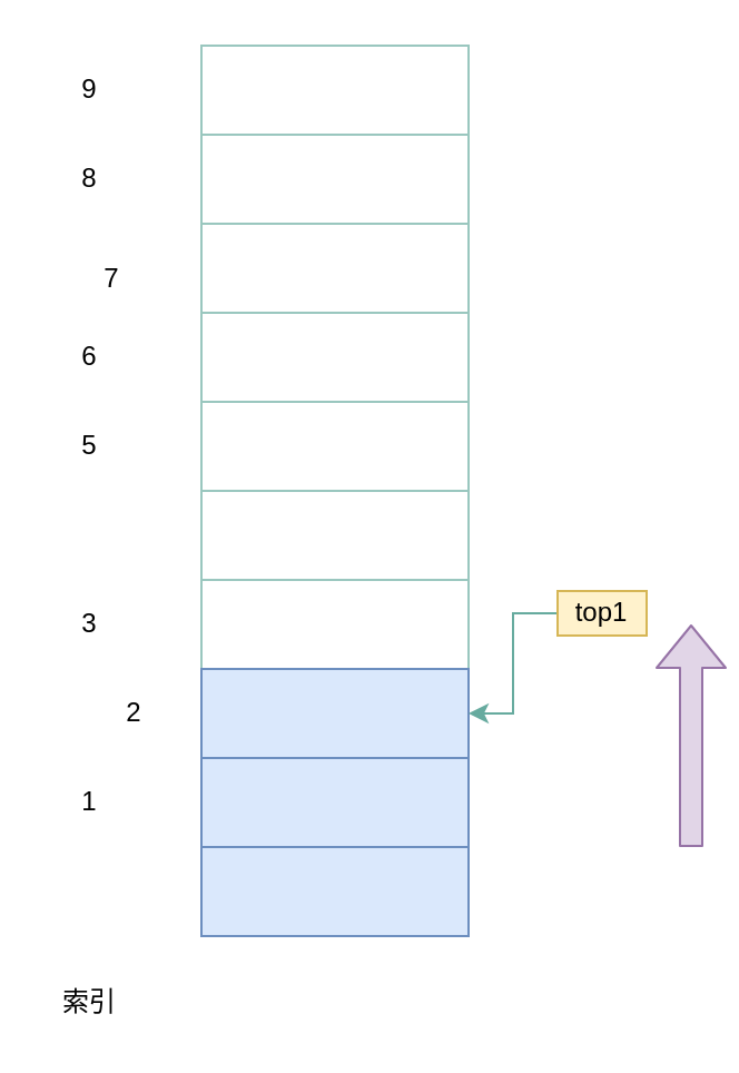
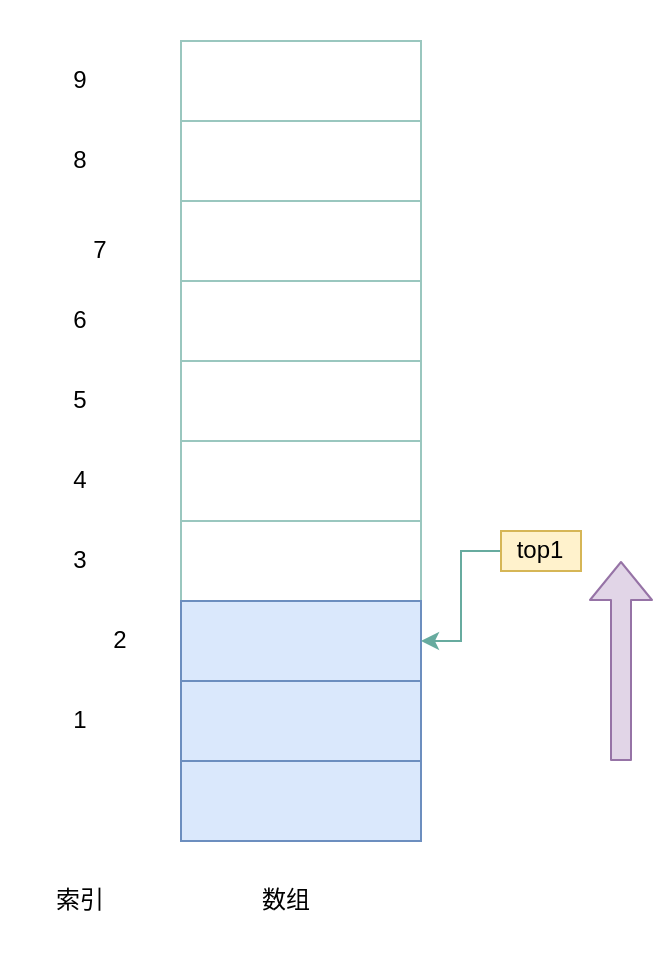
  <mxCell id="0" />
  <mxCell id="1" parent="0" />
  <mxCell id="2" value="" style="rounded=0;whiteSpace=wrap;html=1;strokeColor=#9AC7BF;" vertex="1" parent="1"><mxGeometry x="90" y="100" width="120" height="40" as="geometry" /></mxCell>
  <mxCell id="3" value="" style="rounded=0;whiteSpace=wrap;html=1;strokeColor=#9AC7BF;" vertex="1" parent="1"><mxGeometry x="90" y="140" width="120" height="40" as="geometry" /></mxCell>
  <mxCell id="4" value="" style="rounded=0;whiteSpace=wrap;html=1;strokeColor=#9AC7BF;" vertex="1" parent="1"><mxGeometry x="90" y="180" width="120" height="40" as="geometry" /></mxCell>
  <mxCell id="5" value="" style="rounded=0;whiteSpace=wrap;html=1;strokeColor=#9AC7BF;" vertex="1" parent="1"><mxGeometry x="90" y="220" width="120" height="40" as="geometry" /></mxCell>
  <mxCell id="6" value="" style="rounded=0;whiteSpace=wrap;html=1;strokeColor=#9AC7BF;" vertex="1" parent="1"><mxGeometry x="90" y="260" width="120" height="40" as="geometry" /></mxCell>
  <mxCell id="7" value="" style="rounded=0;whiteSpace=wrap;html=1;strokeColor=#6c8ebf;fillColor=#dae8fc;" vertex="1" parent="1"><mxGeometry x="90" y="300" width="120" height="40" as="geometry" /></mxCell>
  <mxCell id="8" value="" style="rounded=0;whiteSpace=wrap;html=1;strokeColor=#6c8ebf;fillColor=#dae8fc;" vertex="1" parent="1"><mxGeometry x="90" y="340" width="120" height="40" as="geometry" /></mxCell>
  <mxCell id="9" value="" style="rounded=0;whiteSpace=wrap;html=1;strokeColor=#6c8ebf;fillColor=#dae8fc;" vertex="1" parent="1"><mxGeometry x="90" y="380" width="120" height="40" as="geometry" /></mxCell>
  <mxCell id="10" value="1" style="text;html=1;strokeColor=none;fillColor=none;align=center;verticalAlign=middle;whiteSpace=wrap;rounded=0;" vertex="1" parent="1"><mxGeometry x="20" y="350" width="40" height="20" as="geometry" /></mxCell>
  <mxCell id="11" value="2" style="text;html=1;strokeColor=none;fillColor=none;align=center;verticalAlign=middle;whiteSpace=wrap;rounded=0;" vertex="1" parent="1"><mxGeometry x="40" y="310" width="40" height="20" as="geometry" /></mxCell>
  <mxCell id="12" value="3" style="text;html=1;strokeColor=none;fillColor=none;align=center;verticalAlign=middle;whiteSpace=wrap;rounded=0;" vertex="1" parent="1"><mxGeometry x="20" y="270" width="40" height="20" as="geometry" /></mxCell>
+ <mxCell id="13" value="4" style="text;html=1;strokeColor=none;fillColor=none;align=center;verticalAlign=middle;whiteSpace=wrap;rounded=0;" vertex="1" parent="1"><mxGeometry x="20" y="230" width="40" height="20" as="geometry" /></mxCell>
  <mxCell id="14" value="5" style="text;html=1;strokeColor=none;fillColor=none;align=center;verticalAlign=middle;whiteSpace=wrap;rounded=0;" vertex="1" parent="1"><mxGeometry x="20" y="190" width="40" height="20" as="geometry" /></mxCell>
  <mxCell id="15" value="6" style="text;html=1;strokeColor=none;fillColor=none;align=center;verticalAlign=middle;whiteSpace=wrap;rounded=0;" vertex="1" parent="1"><mxGeometry x="20" y="150" width="40" height="20" as="geometry" /></mxCell>
  <mxCell id="16" value="7" style="text;html=1;strokeColor=none;fillColor=none;align=center;verticalAlign=middle;whiteSpace=wrap;rounded=0;" vertex="1" parent="1"><mxGeometry x="30" y="115" width="40" height="20" as="geometry" /></mxCell>
  <mxCell id="17" value="" style="rounded=0;whiteSpace=wrap;html=1;strokeColor=#9AC7BF;" vertex="1" parent="1"><mxGeometry x="90" y="60" width="120" height="40" as="geometry" /></mxCell>
  <mxCell id="18" value="8" style="text;html=1;strokeColor=none;fillColor=none;align=center;verticalAlign=middle;whiteSpace=wrap;rounded=0;" vertex="1" parent="1"><mxGeometry x="20" y="70" width="40" height="20" as="geometry" /></mxCell>
  <mxCell id="19" value="" style="rounded=0;whiteSpace=wrap;html=1;strokeColor=#9AC7BF;" vertex="1" parent="1"><mxGeometry x="90" y="20" width="120" height="40" as="geometry" /></mxCell>
  <mxCell id="20" value="9" style="text;html=1;strokeColor=none;fillColor=none;align=center;verticalAlign=middle;whiteSpace=wrap;rounded=0;" vertex="1" parent="1"><mxGeometry x="20" y="30" width="40" height="20" as="geometry" /></mxCell>
  <mxCell id="21" style="edgeStyle=orthogonalEdgeStyle;rounded=0;orthogonalLoop=1;jettySize=auto;html=1;entryX=1;entryY=0.5;entryDx=0;entryDy=0;strokeColor=#67AB9F;" edge="1" parent="1" source="22" target="7"><mxGeometry relative="1" as="geometry" /></mxCell>
  <mxCell id="22" value="top1" style="text;html=1;strokeColor=#d6b656;fillColor=#fff2cc;align=center;verticalAlign=middle;whiteSpace=wrap;rounded=0;" vertex="1" parent="1"><mxGeometry x="250" y="265" width="40" height="20" as="geometry" /></mxCell>
  <mxCell id="23" value="" style="shape=flexArrow;endArrow=classic;html=1;fillColor=#e1d5e7;strokeColor=#9673a6;" edge="1" parent="1"><mxGeometry width="50" height="50" relative="1" as="geometry"><mxPoint x="310" y="380" as="sourcePoint" /><mxPoint x="310" y="280" as="targetPoint" /></mxGeometry></mxCell>
  <mxCell id="24" value="索引" style="text;html=1;strokeColor=none;fillColor=none;align=center;verticalAlign=middle;whiteSpace=wrap;rounded=0;" vertex="1" parent="1"><mxGeometry x="20" y="440" width="40" height="20" as="geometry" /></mxCell>
+ <mxCell id="25" value="数组" style="text;html=1;strokeColor=none;fillColor=none;align=center;verticalAlign=middle;whiteSpace=wrap;rounded=0;" vertex="1" parent="1"><mxGeometry x="123" y="440" width="40" height="20" as="geometry" /></mxCell>
